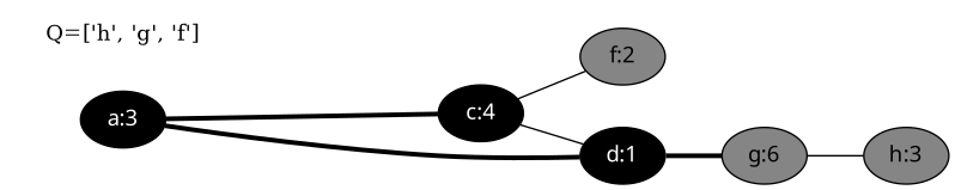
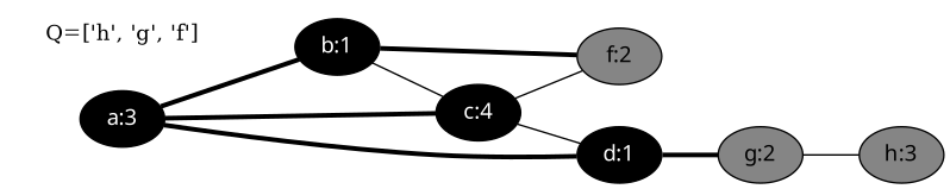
  graph {
    rankdir=LR
    node [fillcolor=black fontname="time-bold" style=filled]
    edge [penwidth=3]
    n1 [fontcolor=white label="a:3"]
+   n2 [fontcolor=white label="b:1"]
    n3 [fontcolor=white label="c:4"]
    n4 [fontcolor=white label="d:1"]
    n5 [fillcolor=gray52 label="f:2"]
-   n6 [fillcolor=gray52 label="g:6"]
+   n6 [fillcolor=gray52 label="g:2"]
    n7 [fillcolor=gray52 label="h:3"]
    n8 [color=white label="Q=['h', 'g', 'f']" fillcolor="" fontname="" style=""]
+   n1 -- n2
    n1 -- n3
    n1 -- n4
+   n2 -- n3 [penwidth=1]
+   n2 -- n5
    n3 -- n4 [penwidth=1]
    n3 -- n5 [penwidth=1]
    n4 -- n6
    n6 -- n7 [penwidth=1]
  }
